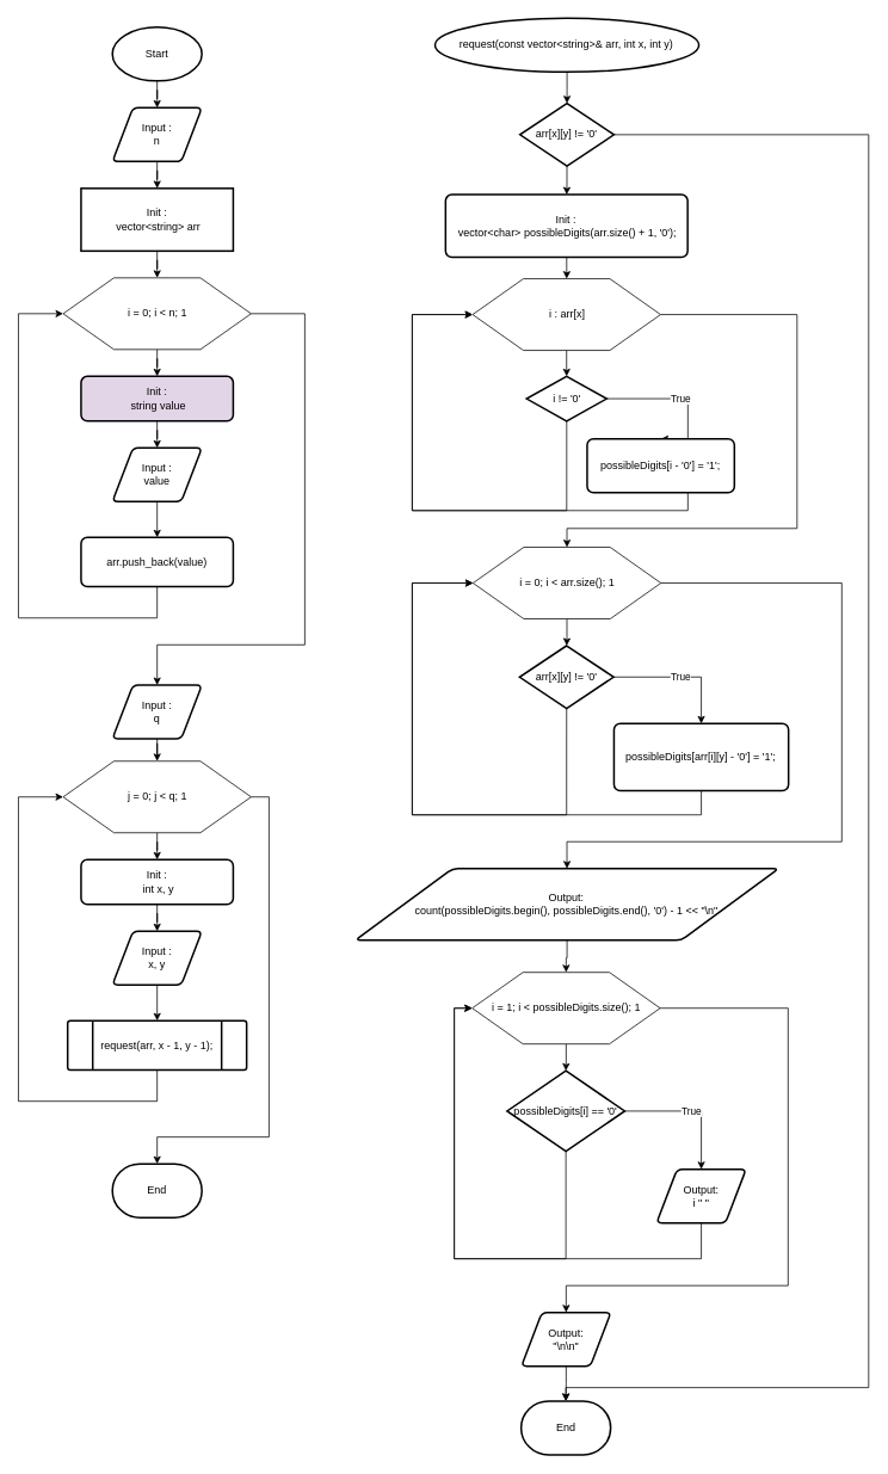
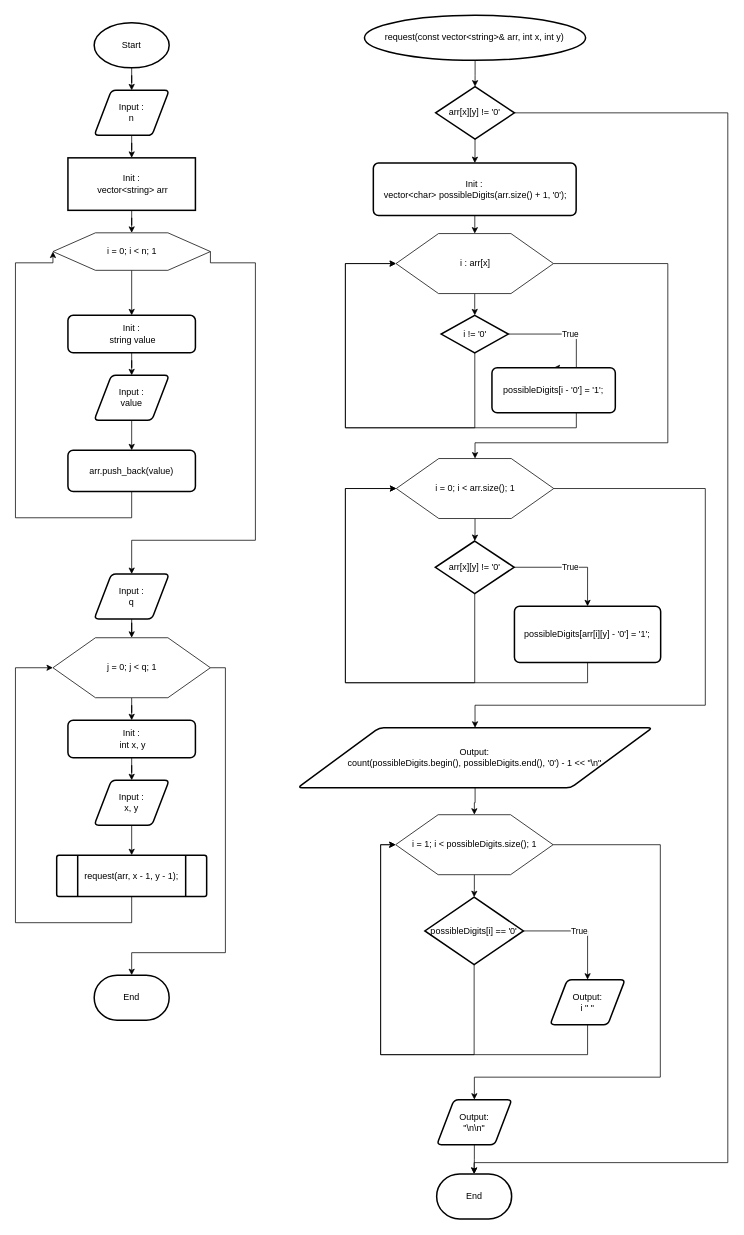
  <mxCell id="0" />
  <mxCell id="1" parent="0" />
  <mxCell id="2" value="" style="edgeStyle=orthogonalEdgeStyle;rounded=0;orthogonalLoop=1;jettySize=auto;html=1;" parent="1" source="3" target="5" edge="1"><mxGeometry relative="1" as="geometry" /></mxCell>
  <mxCell id="3" value="Start" style="strokeWidth=2;html=1;shape=mxgraph.flowchart.start_1;whiteSpace=wrap;" parent="1" vertex="1"><mxGeometry x="125" y="30" width="100" height="60" as="geometry" /></mxCell>
  <mxCell id="4" value="" style="edgeStyle=orthogonalEdgeStyle;rounded=0;orthogonalLoop=1;jettySize=auto;html=1;" parent="1" source="5" target="7" edge="1"><mxGeometry relative="1" as="geometry" /></mxCell>
  <mxCell id="5" value="Input :&lt;br&gt;n" style="shape=parallelogram;html=1;strokeWidth=2;perimeter=parallelogramPerimeter;whiteSpace=wrap;rounded=1;arcSize=12;size=0.23;" parent="1" vertex="1"><mxGeometry x="125" y="120" width="100" height="60" as="geometry" /></mxCell>
  <mxCell id="6" value="" style="edgeStyle=orthogonalEdgeStyle;rounded=0;orthogonalLoop=1;jettySize=auto;html=1;" parent="1" source="7" target="10" edge="1"><mxGeometry relative="1" as="geometry" /></mxCell>
  <mxCell id="7" value="Init :&lt;br&gt;&amp;nbsp;vector&amp;lt;string&amp;gt; arr" style="whiteSpace=wrap;html=1;absoluteArcSize=1;arcSize=14;strokeWidth=2;rounded=0;" parent="1" vertex="1"><mxGeometry x="90" y="210" width="170" height="70" as="geometry" /></mxCell>
  <mxCell id="8" value="" style="edgeStyle=orthogonalEdgeStyle;rounded=0;orthogonalLoop=1;jettySize=auto;html=1;" parent="1" source="10" target="12" edge="1"><mxGeometry relative="1" as="geometry" /></mxCell>
  <mxCell id="9" style="edgeStyle=orthogonalEdgeStyle;rounded=0;orthogonalLoop=1;jettySize=auto;html=1;exitX=1;exitY=0.5;exitDx=0;exitDy=0;entryX=0.5;entryY=0;entryDx=0;entryDy=0;" parent="1" source="10" target="18" edge="1"><mxGeometry relative="1" as="geometry"><Array as="points"><mxPoint x="340" y="350" /><mxPoint x="340" y="720" /><mxPoint x="175" y="720" /></Array></mxGeometry></mxCell>
- <mxCell id="10" value="i = 0; i &amp;lt; n; 1" style="verticalLabelPosition=middle;verticalAlign=middle;html=1;shape=hexagon;perimeter=hexagonPerimeter2;arcSize=6;size=0.27;labelPosition=center;align=center;" parent="1" vertex="1"><mxGeometry x="70" y="310" width="210" height="80" as="geometry" /></mxCell>
+ <mxCell id="10" value="i = 0; i &amp;lt; n; 1" style="verticalLabelPosition=middle;verticalAlign=middle;html=1;shape=hexagon;perimeter=hexagonPerimeter2;arcSize=6;size=0.27;labelPosition=center;align=center;" parent="1" vertex="1"><mxGeometry x="70" y="310" width="210" height="50" as="geometry" /></mxCell>
  <mxCell id="11" value="" style="edgeStyle=orthogonalEdgeStyle;rounded=0;orthogonalLoop=1;jettySize=auto;html=1;" parent="1" source="12" target="14" edge="1"><mxGeometry relative="1" as="geometry" /></mxCell>
- <mxCell id="12" value="Init :&lt;br&gt;&amp;nbsp;string value" style="rounded=1;whiteSpace=wrap;html=1;absoluteArcSize=1;arcSize=14;strokeWidth=2;fillColor=#e1d5e7;" parent="1" vertex="1"><mxGeometry x="90" y="420" width="170" height="50" as="geometry" /></mxCell>
+ <mxCell id="12" value="Init :&lt;br&gt;&amp;nbsp;string value" style="rounded=1;whiteSpace=wrap;html=1;absoluteArcSize=1;arcSize=14;strokeWidth=2;" parent="1" vertex="1"><mxGeometry x="90" y="420" width="170" height="50" as="geometry" /></mxCell>
  <mxCell id="13" value="" style="edgeStyle=orthogonalEdgeStyle;rounded=0;orthogonalLoop=1;jettySize=auto;html=1;" parent="1" source="14" target="16" edge="1"><mxGeometry relative="1" as="geometry" /></mxCell>
  <mxCell id="14" value="Input :&lt;br&gt;value" style="shape=parallelogram;html=1;strokeWidth=2;perimeter=parallelogramPerimeter;whiteSpace=wrap;rounded=1;arcSize=12;size=0.23;" parent="1" vertex="1"><mxGeometry x="125" y="500" width="100" height="60" as="geometry" /></mxCell>
  <mxCell id="15" style="edgeStyle=orthogonalEdgeStyle;rounded=0;orthogonalLoop=1;jettySize=auto;html=1;entryX=0;entryY=0.5;entryDx=0;entryDy=0;" parent="1" source="16" target="10" edge="1"><mxGeometry relative="1" as="geometry"><Array as="points"><mxPoint x="175" y="690" /><mxPoint x="20" y="690" /><mxPoint x="20" y="350" /></Array></mxGeometry></mxCell>
  <mxCell id="16" value="arr.push_back(value)" style="rounded=1;whiteSpace=wrap;html=1;absoluteArcSize=1;arcSize=14;strokeWidth=2;" parent="1" vertex="1"><mxGeometry x="90" y="600" width="170" height="55" as="geometry" /></mxCell>
  <mxCell id="17" value="" style="edgeStyle=orthogonalEdgeStyle;rounded=0;orthogonalLoop=1;jettySize=auto;html=1;" parent="1" source="18" target="20" edge="1"><mxGeometry relative="1" as="geometry" /></mxCell>
  <mxCell id="18" value="Input :&lt;br&gt;q" style="shape=parallelogram;html=1;strokeWidth=2;perimeter=parallelogramPerimeter;whiteSpace=wrap;rounded=1;arcSize=12;size=0.23;" parent="1" vertex="1"><mxGeometry x="125" y="765" width="100" height="60" as="geometry" /></mxCell>
  <mxCell id="19" value="" style="edgeStyle=orthogonalEdgeStyle;rounded=0;orthogonalLoop=1;jettySize=auto;html=1;" parent="1" source="20" target="22" edge="1"><mxGeometry relative="1" as="geometry" /></mxCell>
  <mxCell id="20" value="j = 0; j &amp;lt; q; 1" style="verticalLabelPosition=middle;verticalAlign=middle;html=1;shape=hexagon;perimeter=hexagonPerimeter2;arcSize=6;size=0.27;labelPosition=center;align=center;" parent="1" vertex="1"><mxGeometry x="70" y="850" width="210" height="80" as="geometry" /></mxCell>
  <mxCell id="21" value="" style="edgeStyle=orthogonalEdgeStyle;rounded=0;orthogonalLoop=1;jettySize=auto;html=1;" parent="1" source="22" target="24" edge="1"><mxGeometry relative="1" as="geometry" /></mxCell>
  <mxCell id="22" value="Init :&lt;br&gt;&amp;nbsp;int x, y" style="rounded=1;whiteSpace=wrap;html=1;absoluteArcSize=1;arcSize=14;strokeWidth=2;" parent="1" vertex="1"><mxGeometry x="90" y="960" width="170" height="50" as="geometry" /></mxCell>
  <mxCell id="23" value="" style="edgeStyle=orthogonalEdgeStyle;rounded=0;orthogonalLoop=1;jettySize=auto;html=1;" parent="1" source="24" target="26" edge="1"><mxGeometry relative="1" as="geometry" /></mxCell>
  <mxCell id="24" value="Input :&lt;br&gt;x, y" style="shape=parallelogram;html=1;strokeWidth=2;perimeter=parallelogramPerimeter;whiteSpace=wrap;rounded=1;arcSize=12;size=0.23;" parent="1" vertex="1"><mxGeometry x="125" y="1040" width="100" height="60" as="geometry" /></mxCell>
  <mxCell id="25" style="edgeStyle=orthogonalEdgeStyle;rounded=0;orthogonalLoop=1;jettySize=auto;html=1;entryX=0;entryY=0.5;entryDx=0;entryDy=0;" parent="1" source="26" target="20" edge="1"><mxGeometry relative="1" as="geometry"><Array as="points"><mxPoint x="175" y="1230" /><mxPoint x="20" y="1230" /><mxPoint x="20" y="890" /></Array></mxGeometry></mxCell>
  <mxCell id="26" value="request(arr, x - 1, y - 1);" style="rounded=1;whiteSpace=wrap;html=1;absoluteArcSize=1;arcSize=6;strokeWidth=2;verticalLabelPosition=middle;verticalAlign=middle;shape=process;size=0.14;labelPosition=center;align=center;" parent="1" vertex="1"><mxGeometry x="75" y="1140" width="200" height="55" as="geometry" /></mxCell>
  <mxCell id="27" value="" style="edgeStyle=orthogonalEdgeStyle;rounded=0;orthogonalLoop=1;jettySize=auto;html=1;" parent="1" source="28" target="30" edge="1"><mxGeometry relative="1" as="geometry" /></mxCell>
  <mxCell id="28" value="request(const vector&amp;lt;string&amp;gt;&amp;amp; arr, int x, int y)" style="strokeWidth=2;html=1;shape=mxgraph.flowchart.start_1;whiteSpace=wrap;" parent="1" vertex="1"><mxGeometry x="485.46" y="20" width="294.91" height="60" as="geometry" /></mxCell>
  <mxCell id="29" value="" style="edgeStyle=orthogonalEdgeStyle;rounded=0;orthogonalLoop=1;jettySize=auto;html=1;" parent="1" source="30" target="32" edge="1"><mxGeometry relative="1" as="geometry" /></mxCell>
  <mxCell id="30" value="arr[x][y] != '0'" style="shape=mxgraph.flowchart.decision;html=1;strokeWidth=2;whiteSpace=wrap;rounded=1;arcSize=12;size=0.23;" parent="1" vertex="1"><mxGeometry x="580.37" y="115" width="105.09" height="70" as="geometry" /></mxCell>
  <mxCell id="31" value="" style="edgeStyle=orthogonalEdgeStyle;rounded=0;orthogonalLoop=1;jettySize=auto;html=1;" parent="1" source="32" target="35" edge="1"><mxGeometry relative="1" as="geometry" /></mxCell>
  <mxCell id="32" value="Init :&lt;br&gt;&amp;nbsp;vector&amp;lt;char&amp;gt; possibleDigits(arr.size() + 1, '0');" style="rounded=1;whiteSpace=wrap;html=1;absoluteArcSize=1;arcSize=14;strokeWidth=2;" parent="1" vertex="1"><mxGeometry x="497.28" y="217" width="270.48" height="70" as="geometry" /></mxCell>
  <mxCell id="33" value="" style="edgeStyle=orthogonalEdgeStyle;rounded=0;orthogonalLoop=1;jettySize=auto;html=1;" parent="1" source="35" target="38" edge="1"><mxGeometry relative="1" as="geometry" /></mxCell>
  <mxCell id="34" style="edgeStyle=orthogonalEdgeStyle;rounded=0;orthogonalLoop=1;jettySize=auto;html=1;exitX=1;exitY=0.5;exitDx=0;exitDy=0;entryX=0.5;entryY=0;entryDx=0;entryDy=0;" parent="1" source="35" target="51" edge="1"><mxGeometry relative="1" as="geometry"><Array as="points"><mxPoint x="890" y="351" /><mxPoint x="890" y="590" /><mxPoint x="633" y="590" /></Array></mxGeometry></mxCell>
  <mxCell id="35" value="i : arr[x]" style="verticalLabelPosition=middle;verticalAlign=middle;html=1;shape=hexagon;perimeter=hexagonPerimeter2;arcSize=6;size=0.27;labelPosition=center;align=center;" parent="1" vertex="1"><mxGeometry x="527.52" y="311" width="210" height="80" as="geometry" /></mxCell>
  <mxCell id="36" value="True" style="edgeStyle=orthogonalEdgeStyle;rounded=0;orthogonalLoop=1;jettySize=auto;html=1;exitX=1;exitY=0.5;exitDx=0;exitDy=0;exitPerimeter=0;entryX=0.5;entryY=0;entryDx=0;entryDy=0;" parent="1" source="38" target="40" edge="1"><mxGeometry relative="1" as="geometry"><Array as="points"><mxPoint x="768" y="445" /><mxPoint x="768" y="490" /></Array></mxGeometry></mxCell>
  <mxCell id="37" style="edgeStyle=orthogonalEdgeStyle;rounded=0;orthogonalLoop=1;jettySize=auto;html=1;entryX=0;entryY=0.5;entryDx=0;entryDy=0;" parent="1" source="38" target="35" edge="1"><mxGeometry relative="1" as="geometry"><Array as="points"><mxPoint x="633" y="570" /><mxPoint x="460" y="570" /><mxPoint x="460" y="351" /></Array></mxGeometry></mxCell>
  <mxCell id="38" value="i != '0'" style="rounded=1;whiteSpace=wrap;html=1;absoluteArcSize=1;arcSize=14;strokeWidth=2;shape=mxgraph.flowchart.decision;" parent="1" vertex="1"><mxGeometry x="587.76" y="420" width="89.52" height="50" as="geometry" /></mxCell>
  <mxCell id="39" style="edgeStyle=orthogonalEdgeStyle;rounded=0;orthogonalLoop=1;jettySize=auto;html=1;entryX=0;entryY=0.5;entryDx=0;entryDy=0;" parent="1" source="40" target="35" edge="1"><mxGeometry relative="1" as="geometry"><Array as="points"><mxPoint x="768" y="570" /><mxPoint x="460" y="570" /><mxPoint x="460" y="351" /></Array></mxGeometry></mxCell>
  <mxCell id="40" value="possibleDigits[i - '0'] = '1';" style="shape=label;html=1;strokeWidth=2;whiteSpace=wrap;rounded=1;arcSize=14;size=0.23;absoluteArcSize=1;" parent="1" vertex="1"><mxGeometry x="655.46" y="490" width="164.52" height="60" as="geometry" /></mxCell>
  <mxCell id="41" value="" style="edgeStyle=orthogonalEdgeStyle;rounded=0;orthogonalLoop=1;jettySize=auto;html=1;" parent="1" source="42" target="45" edge="1"><mxGeometry relative="1" as="geometry" /></mxCell>
  <mxCell id="42" value="Output:&lt;br&gt;count(possibleDigits.begin(), possibleDigits.end(), '0') - 1 &amp;lt;&amp;lt; &quot;\n&quot;" style="shape=parallelogram;html=1;strokeWidth=2;perimeter=parallelogramPerimeter;whiteSpace=wrap;rounded=1;arcSize=12;size=0.23;" parent="1" vertex="1"><mxGeometry x="396.39" y="970" width="473.07" height="80" as="geometry" /></mxCell>
  <mxCell id="43" value="" style="edgeStyle=orthogonalEdgeStyle;rounded=0;orthogonalLoop=1;jettySize=auto;html=1;" parent="1" source="45" target="48" edge="1"><mxGeometry relative="1" as="geometry" /></mxCell>
  <mxCell id="44" style="edgeStyle=orthogonalEdgeStyle;rounded=0;orthogonalLoop=1;jettySize=auto;html=1;exitX=1;exitY=0.5;exitDx=0;exitDy=0;entryX=0.5;entryY=0;entryDx=0;entryDy=0;" parent="1" source="45" target="60" edge="1"><mxGeometry relative="1" as="geometry"><Array as="points"><mxPoint x="880" y="1126" /><mxPoint x="880" y="1436" /><mxPoint x="632" y="1436" /></Array></mxGeometry></mxCell>
  <mxCell id="45" value="i = 1; i &amp;lt; possibleDigits.size(); 1" style="verticalLabelPosition=middle;verticalAlign=middle;html=1;shape=hexagon;perimeter=hexagonPerimeter2;arcSize=6;size=0.27;labelPosition=center;align=center;" parent="1" vertex="1"><mxGeometry x="527.02" y="1086" width="210" height="80" as="geometry" /></mxCell>
  <mxCell id="46" value="True" style="edgeStyle=orthogonalEdgeStyle;rounded=0;orthogonalLoop=1;jettySize=auto;html=1;exitX=1;exitY=0.5;exitDx=0;exitDy=0;exitPerimeter=0;entryX=0.5;entryY=0;entryDx=0;entryDy=0;" parent="1" source="48" target="58" edge="1"><mxGeometry relative="1" as="geometry" /></mxCell>
  <mxCell id="47" style="edgeStyle=orthogonalEdgeStyle;rounded=0;orthogonalLoop=1;jettySize=auto;html=1;entryX=0;entryY=0.5;entryDx=0;entryDy=0;" parent="1" source="48" target="45" edge="1"><mxGeometry relative="1" as="geometry"><Array as="points"><mxPoint x="632" y="1406" /><mxPoint x="507" y="1406" /><mxPoint x="507" y="1126" /></Array></mxGeometry></mxCell>
  <mxCell id="48" value="possibleDigits[i] == '0'" style="rounded=1;whiteSpace=wrap;html=1;absoluteArcSize=1;arcSize=14;strokeWidth=2;shape=mxgraph.flowchart.decision;" parent="1" vertex="1"><mxGeometry x="566" y="1196" width="131.43" height="90" as="geometry" /></mxCell>
  <mxCell id="49" value="" style="edgeStyle=orthogonalEdgeStyle;rounded=0;orthogonalLoop=1;jettySize=auto;html=1;" parent="1" source="51" target="56" edge="1"><mxGeometry relative="1" as="geometry" /></mxCell>
  <mxCell id="50" style="edgeStyle=orthogonalEdgeStyle;rounded=0;orthogonalLoop=1;jettySize=auto;html=1;exitX=1;exitY=0.5;exitDx=0;exitDy=0;entryX=0.5;entryY=0;entryDx=0;entryDy=0;" parent="1" source="51" target="42" edge="1"><mxGeometry relative="1" as="geometry"><Array as="points"><mxPoint x="940" y="651" /><mxPoint x="940" y="940" /><mxPoint x="633" y="940" /></Array></mxGeometry></mxCell>
  <mxCell id="51" value="i = 0; i &amp;lt; arr.size(); 1" style="verticalLabelPosition=middle;verticalAlign=middle;html=1;shape=hexagon;perimeter=hexagonPerimeter2;arcSize=6;size=0.27;labelPosition=center;align=center;" parent="1" vertex="1"><mxGeometry x="527.92" y="611" width="210" height="80" as="geometry" /></mxCell>
  <mxCell id="52" style="edgeStyle=orthogonalEdgeStyle;rounded=0;orthogonalLoop=1;jettySize=auto;html=1;entryX=0;entryY=0.5;entryDx=0;entryDy=0;" parent="1" source="53" target="51" edge="1"><mxGeometry relative="1" as="geometry"><Array as="points"><mxPoint x="783" y="910" /><mxPoint x="460" y="910" /><mxPoint x="460" y="651" /></Array></mxGeometry></mxCell>
  <mxCell id="53" value="possibleDigits[arr[i][y] - '0'] = '1';" style="rounded=1;whiteSpace=wrap;html=1;absoluteArcSize=1;arcSize=14;strokeWidth=2;" parent="1" vertex="1"><mxGeometry x="685.46" y="808" width="195" height="75" as="geometry" /></mxCell>
  <mxCell id="54" value="True" style="edgeStyle=orthogonalEdgeStyle;rounded=0;orthogonalLoop=1;jettySize=auto;html=1;exitX=1;exitY=0.5;exitDx=0;exitDy=0;exitPerimeter=0;entryX=0.5;entryY=0;entryDx=0;entryDy=0;" parent="1" source="56" target="53" edge="1"><mxGeometry relative="1" as="geometry" /></mxCell>
  <mxCell id="55" style="edgeStyle=orthogonalEdgeStyle;rounded=0;orthogonalLoop=1;jettySize=auto;html=1;exitX=0.5;exitY=1;exitDx=0;exitDy=0;exitPerimeter=0;entryX=0;entryY=0.5;entryDx=0;entryDy=0;" parent="1" source="56" target="51" edge="1"><mxGeometry relative="1" as="geometry"><Array as="points"><mxPoint x="633" y="910" /><mxPoint x="460" y="910" /><mxPoint x="460" y="651" /></Array></mxGeometry></mxCell>
  <mxCell id="56" value="arr[x][y] != '0'" style="shape=mxgraph.flowchart.decision;html=1;strokeWidth=2;whiteSpace=wrap;rounded=1;arcSize=12;size=0.23;" parent="1" vertex="1"><mxGeometry x="579.97" y="721" width="105.09" height="70" as="geometry" /></mxCell>
  <mxCell id="57" style="edgeStyle=orthogonalEdgeStyle;rounded=0;orthogonalLoop=1;jettySize=auto;html=1;entryX=0;entryY=0.5;entryDx=0;entryDy=0;" parent="1" source="58" target="45" edge="1"><mxGeometry relative="1" as="geometry"><Array as="points"><mxPoint x="783" y="1406" /><mxPoint x="507" y="1406" /><mxPoint x="507" y="1126" /></Array></mxGeometry></mxCell>
  <mxCell id="58" value="Output:&lt;br&gt;i &quot; &quot;" style="shape=parallelogram;html=1;strokeWidth=2;perimeter=parallelogramPerimeter;whiteSpace=wrap;rounded=1;arcSize=12;size=0.23;" parent="1" vertex="1"><mxGeometry x="733" y="1306" width="100" height="60" as="geometry" /></mxCell>
  <mxCell id="59" value="" style="edgeStyle=orthogonalEdgeStyle;rounded=0;orthogonalLoop=1;jettySize=auto;html=1;" parent="1" source="60" target="61" edge="1"><mxGeometry relative="1" as="geometry" /></mxCell>
  <mxCell id="60" value="Output:&lt;br&gt;&quot;\n\n&quot;" style="shape=parallelogram;html=1;strokeWidth=2;perimeter=parallelogramPerimeter;whiteSpace=wrap;rounded=1;arcSize=12;size=0.23;" parent="1" vertex="1"><mxGeometry x="582.02" y="1466" width="100" height="60" as="geometry" /></mxCell>
  <mxCell id="61" value="End" style="strokeWidth=2;html=1;shape=mxgraph.flowchart.terminator;whiteSpace=wrap;" parent="1" vertex="1"><mxGeometry x="581.71" y="1565" width="100" height="60" as="geometry" /></mxCell>
  <mxCell id="62" value="End" style="strokeWidth=2;html=1;shape=mxgraph.flowchart.terminator;whiteSpace=wrap;" parent="1" vertex="1"><mxGeometry x="125" y="1300" width="100" height="60" as="geometry" /></mxCell>
  <mxCell id="63" style="edgeStyle=orthogonalEdgeStyle;rounded=0;orthogonalLoop=1;jettySize=auto;html=1;exitX=1;exitY=0.5;exitDx=0;exitDy=0;entryX=0.5;entryY=0;entryDx=0;entryDy=0;entryPerimeter=0;" parent="1" source="20" target="62" edge="1"><mxGeometry relative="1" as="geometry"><Array as="points"><mxPoint x="300" y="890" /><mxPoint x="300" y="1270" /><mxPoint x="175" y="1270" /></Array></mxGeometry></mxCell>
  <mxCell id="64" style="edgeStyle=orthogonalEdgeStyle;rounded=0;orthogonalLoop=1;jettySize=auto;html=1;exitX=1;exitY=0.5;exitDx=0;exitDy=0;exitPerimeter=0;entryX=0.5;entryY=0;entryDx=0;entryDy=0;entryPerimeter=0;" edge="1" parent="1" source="30" target="61"><mxGeometry relative="1" as="geometry"><Array as="points"><mxPoint x="970" y="150" /><mxPoint x="970" y="1550" /><mxPoint x="632" y="1550" /></Array></mxGeometry></mxCell>
